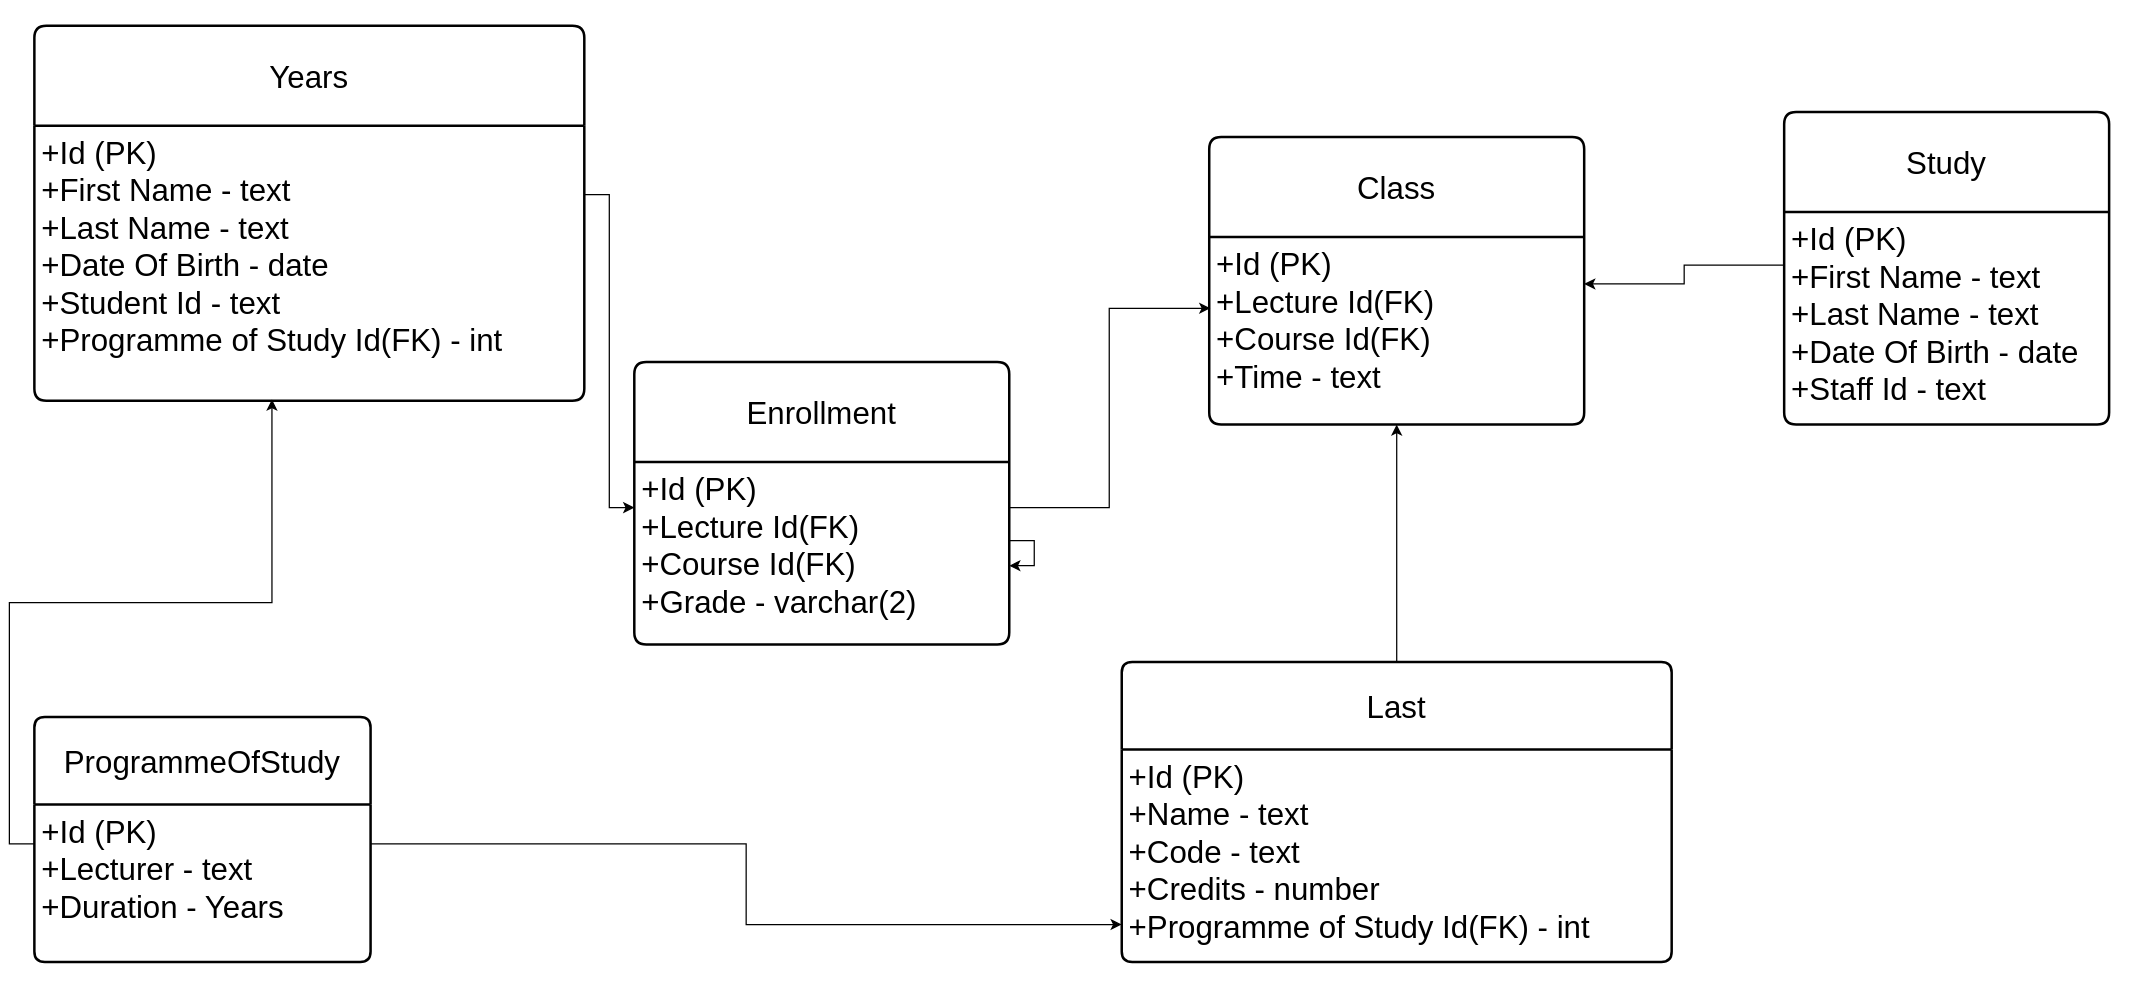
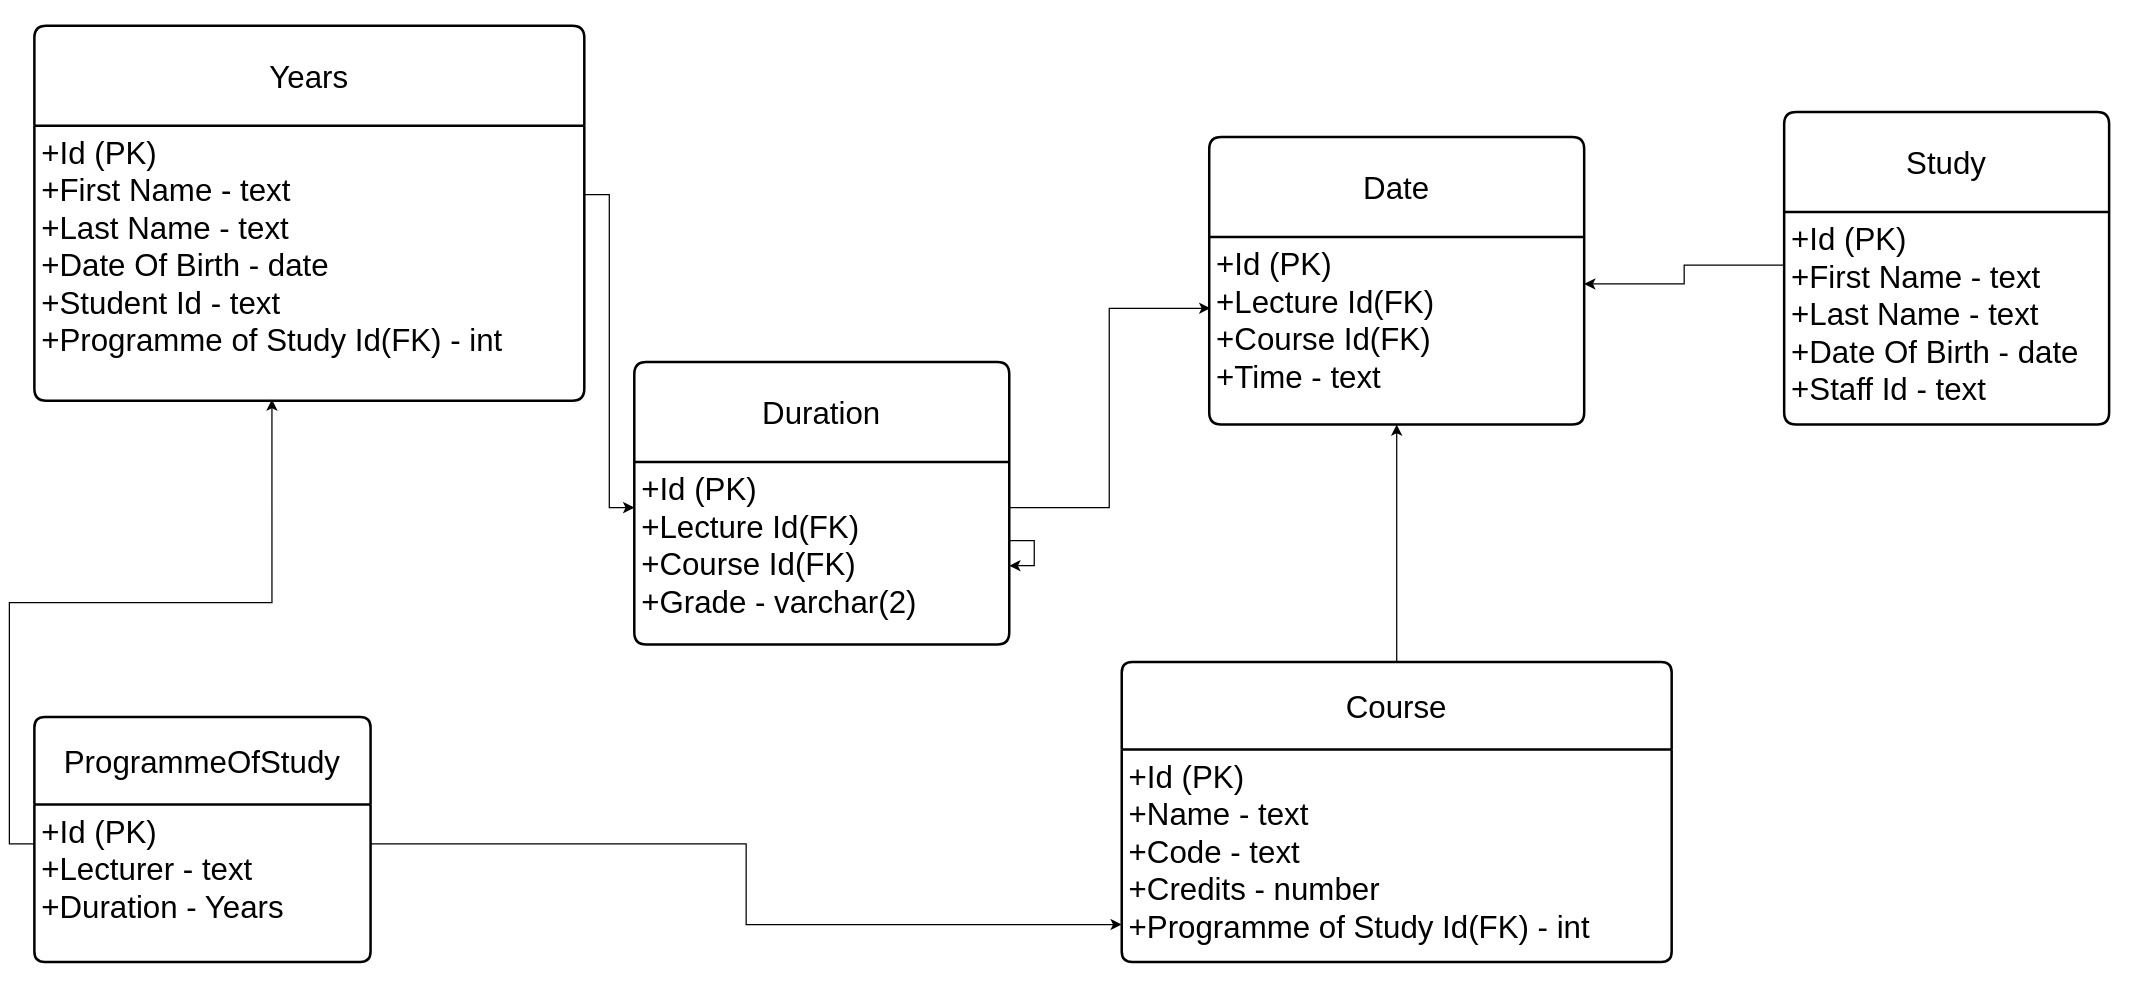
  <mxCell id="0" />
  <mxCell id="1" parent="0" />
  <mxCell id="2" value="&lt;font style=&quot;font-size: 25px;&quot;&gt;Years&lt;/font&gt;" style="swimlane;childLayout=stackLayout;horizontal=1;startSize=80;horizontalStack=0;rounded=1;fontSize=14;fontStyle=0;strokeWidth=2;resizeParent=0;resizeLast=1;shadow=0;dashed=0;align=center;arcSize=4;whiteSpace=wrap;html=1;" parent="1" vertex="1"><mxGeometry x="20" y="20" width="440" height="300" as="geometry" /></mxCell>
  <mxCell id="3" value="&lt;font style=&quot;font-size: 25px;&quot;&gt;+Id (PK)&lt;br style=&quot;border-color: var(--border-color);&quot;&gt;+First Name - text&lt;br&gt;+Last Name - text&lt;br&gt;+Date Of Birth - date&lt;br&gt;+Student Id - text&lt;br&gt;+Programme of Study Id(FK) - int&lt;br style=&quot;border-color: var(--border-color);&quot;&gt;&lt;/font&gt;" style="align=left;strokeColor=none;fillColor=none;spacingLeft=4;fontSize=12;verticalAlign=top;resizable=0;rotatable=0;part=1;html=1;" parent="2" vertex="1"><mxGeometry y="80" width="440" height="220" as="geometry" /></mxCell>
  <mxCell id="4" value="&lt;font style=&quot;font-size: 25px;&quot;&gt;Study&lt;/font&gt;" style="swimlane;childLayout=stackLayout;horizontal=1;startSize=80;horizontalStack=0;rounded=1;fontSize=14;fontStyle=0;strokeWidth=2;resizeParent=0;resizeLast=1;shadow=0;dashed=0;align=center;arcSize=4;whiteSpace=wrap;html=1;" parent="1" vertex="1"><mxGeometry x="1420" y="89" width="260" height="250" as="geometry" /></mxCell>
  <mxCell id="5" value="&lt;font style=&quot;font-size: 25px;&quot;&gt;+Id (PK)&lt;br style=&quot;border-color: var(--border-color);&quot;&gt;+First Name - text&lt;br&gt;+Last Name - text&lt;br&gt;+Date Of Birth - date&lt;br&gt;+Staff Id - text&lt;br style=&quot;border-color: var(--border-color);&quot;&gt;&lt;/font&gt;" style="align=left;strokeColor=none;fillColor=none;spacingLeft=4;fontSize=12;verticalAlign=top;resizable=0;rotatable=0;part=1;html=1;" parent="4" vertex="1"><mxGeometry y="80" width="260" height="170" as="geometry" /></mxCell>
  <mxCell id="6" style="edgeStyle=orthogonalEdgeStyle;rounded=0;orthogonalLoop=1;jettySize=auto;html=1;exitX=0.5;exitY=0;exitDx=0;exitDy=0;entryX=0.5;entryY=1;entryDx=0;entryDy=0;" edge="1" parent="1" source="7" target="14"><mxGeometry relative="1" as="geometry" /></mxCell>
- <mxCell id="7" value="&lt;font style=&quot;font-size: 25px;&quot;&gt;Last&lt;/font&gt;" style="swimlane;childLayout=stackLayout;horizontal=1;startSize=70;horizontalStack=0;rounded=1;fontSize=14;fontStyle=0;strokeWidth=2;resizeParent=0;resizeLast=1;shadow=0;dashed=0;align=center;arcSize=4;whiteSpace=wrap;html=1;" parent="1" vertex="1"><mxGeometry x="890" y="529" width="440" height="240" as="geometry" /></mxCell>
+ <mxCell id="7" value="&lt;font style=&quot;font-size: 25px;&quot;&gt;Course&lt;/font&gt;" style="swimlane;childLayout=stackLayout;horizontal=1;startSize=70;horizontalStack=0;rounded=1;fontSize=14;fontStyle=0;strokeWidth=2;resizeParent=0;resizeLast=1;shadow=0;dashed=0;align=center;arcSize=4;whiteSpace=wrap;html=1;" parent="1" vertex="1"><mxGeometry x="890" y="529" width="440" height="240" as="geometry" /></mxCell>
  <mxCell id="8" value="&lt;font style=&quot;font-size: 25px;&quot;&gt;+Id (PK)&lt;br style=&quot;border-color: var(--border-color);&quot;&gt;+Name - text&lt;br&gt;+Code - text&lt;br&gt;+Credits - number&lt;br&gt;+Programme of Study Id(FK) - int&lt;br style=&quot;border-color: var(--border-color);&quot;&gt;&lt;/font&gt;" style="align=left;strokeColor=none;fillColor=none;spacingLeft=4;fontSize=12;verticalAlign=top;resizable=0;rotatable=0;part=1;html=1;" parent="7" vertex="1"><mxGeometry y="70" width="440" height="170" as="geometry" /></mxCell>
  <mxCell id="9" value="&lt;span style=&quot;font-size: 25px;&quot;&gt;ProgrammeOfStudy&lt;/span&gt;" style="swimlane;childLayout=stackLayout;horizontal=1;startSize=70;horizontalStack=0;rounded=1;fontSize=14;fontStyle=0;strokeWidth=2;resizeParent=0;resizeLast=1;shadow=0;dashed=0;align=center;arcSize=4;whiteSpace=wrap;html=1;" vertex="1" parent="1"><mxGeometry x="20" y="573" width="269" height="196" as="geometry" /></mxCell>
  <mxCell id="10" value="&lt;font style=&quot;font-size: 25px;&quot;&gt;+Id (PK)&lt;br style=&quot;border-color: var(--border-color);&quot;&gt;+Lecturer - text&lt;br&gt;+Duration - Years&lt;br style=&quot;border-color: var(--border-color);&quot;&gt;&lt;/font&gt;" style="align=left;strokeColor=none;fillColor=none;spacingLeft=4;fontSize=12;verticalAlign=top;resizable=0;rotatable=0;part=1;html=1;" vertex="1" parent="9"><mxGeometry y="70" width="269" height="126" as="geometry" /></mxCell>
  <mxCell id="11" style="edgeStyle=orthogonalEdgeStyle;rounded=0;orthogonalLoop=1;jettySize=auto;html=1;exitX=0;exitY=0.25;exitDx=0;exitDy=0;entryX=0.432;entryY=0.995;entryDx=0;entryDy=0;entryPerimeter=0;" edge="1" parent="1" source="10" target="3"><mxGeometry relative="1" as="geometry" /></mxCell>
  <mxCell id="12" style="edgeStyle=orthogonalEdgeStyle;rounded=0;orthogonalLoop=1;jettySize=auto;html=1;exitX=1;exitY=0.25;exitDx=0;exitDy=0;entryX=0;entryY=0.824;entryDx=0;entryDy=0;entryPerimeter=0;" edge="1" parent="1" source="10" target="8"><mxGeometry relative="1" as="geometry" /></mxCell>
- <mxCell id="13" value="&lt;font style=&quot;font-size: 25px;&quot;&gt;Class&lt;/font&gt;" style="swimlane;childLayout=stackLayout;horizontal=1;startSize=80;horizontalStack=0;rounded=1;fontSize=14;fontStyle=0;strokeWidth=2;resizeParent=0;resizeLast=1;shadow=0;dashed=0;align=center;arcSize=4;whiteSpace=wrap;html=1;" vertex="1" parent="1"><mxGeometry x="960" y="109" width="300" height="230" as="geometry" /></mxCell>
+ <mxCell id="13" value="&lt;font style=&quot;font-size: 25px;&quot;&gt;Date&lt;/font&gt;" style="swimlane;childLayout=stackLayout;horizontal=1;startSize=80;horizontalStack=0;rounded=1;fontSize=14;fontStyle=0;strokeWidth=2;resizeParent=0;resizeLast=1;shadow=0;dashed=0;align=center;arcSize=4;whiteSpace=wrap;html=1;" vertex="1" parent="1"><mxGeometry x="960" y="109" width="300" height="230" as="geometry" /></mxCell>
  <mxCell id="14" value="&lt;font style=&quot;font-size: 25px;&quot;&gt;+Id (PK)&lt;br style=&quot;border-color: var(--border-color);&quot;&gt;+Lecture Id(FK)&lt;br&gt;+Course Id(FK)&lt;br&gt;+Time - text&lt;br&gt;&lt;br style=&quot;border-color: var(--border-color);&quot;&gt;&lt;/font&gt;" style="align=left;strokeColor=none;fillColor=none;spacingLeft=4;fontSize=12;verticalAlign=top;resizable=0;rotatable=0;part=1;html=1;" vertex="1" parent="13"><mxGeometry y="80" width="300" height="150" as="geometry" /></mxCell>
  <mxCell id="15" style="edgeStyle=orthogonalEdgeStyle;rounded=0;orthogonalLoop=1;jettySize=auto;html=1;exitX=0;exitY=0.25;exitDx=0;exitDy=0;entryX=1;entryY=0.25;entryDx=0;entryDy=0;" edge="1" parent="1" source="5" target="14"><mxGeometry relative="1" as="geometry" /></mxCell>
- <mxCell id="16" value="&lt;font style=&quot;font-size: 25px;&quot;&gt;Enrollment&lt;/font&gt;" style="swimlane;childLayout=stackLayout;horizontal=1;startSize=80;horizontalStack=0;rounded=1;fontSize=14;fontStyle=0;strokeWidth=2;resizeParent=0;resizeLast=1;shadow=0;dashed=0;align=center;arcSize=4;whiteSpace=wrap;html=1;" vertex="1" parent="1"><mxGeometry x="500" y="289" width="300" height="226" as="geometry" /></mxCell>
+ <mxCell id="16" value="&lt;font style=&quot;font-size: 25px;&quot;&gt;Duration&lt;/font&gt;" style="swimlane;childLayout=stackLayout;horizontal=1;startSize=80;horizontalStack=0;rounded=1;fontSize=14;fontStyle=0;strokeWidth=2;resizeParent=0;resizeLast=1;shadow=0;dashed=0;align=center;arcSize=4;whiteSpace=wrap;html=1;" vertex="1" parent="1"><mxGeometry x="500" y="289" width="300" height="226" as="geometry" /></mxCell>
  <mxCell id="17" value="&lt;font style=&quot;font-size: 25px;&quot;&gt;+Id (PK)&lt;br style=&quot;border-color: var(--border-color);&quot;&gt;+Lecture Id(FK)&lt;br&gt;+Course Id(FK)&lt;br&gt;+Grade - varchar(2)&lt;br&gt;&lt;br style=&quot;border-color: var(--border-color);&quot;&gt;&lt;/font&gt;" style="align=left;strokeColor=none;fillColor=none;spacingLeft=4;fontSize=12;verticalAlign=top;resizable=0;rotatable=0;part=1;html=1;" vertex="1" parent="16"><mxGeometry y="80" width="300" height="146" as="geometry" /></mxCell>
  <mxCell id="18" style="edgeStyle=orthogonalEdgeStyle;rounded=0;orthogonalLoop=1;jettySize=auto;html=1;" edge="1" parent="16" source="17" target="17"><mxGeometry relative="1" as="geometry" /></mxCell>
  <mxCell id="19" style="edgeStyle=orthogonalEdgeStyle;rounded=0;orthogonalLoop=1;jettySize=auto;html=1;exitX=1;exitY=0.25;exitDx=0;exitDy=0;entryX=0;entryY=0.25;entryDx=0;entryDy=0;" edge="1" parent="1" source="3" target="17"><mxGeometry relative="1" as="geometry" /></mxCell>
  <mxCell id="20" style="edgeStyle=orthogonalEdgeStyle;rounded=0;orthogonalLoop=1;jettySize=auto;html=1;exitX=1;exitY=0.25;exitDx=0;exitDy=0;entryX=0.003;entryY=0.38;entryDx=0;entryDy=0;entryPerimeter=0;" edge="1" parent="1" source="17" target="14"><mxGeometry relative="1" as="geometry" /></mxCell>
